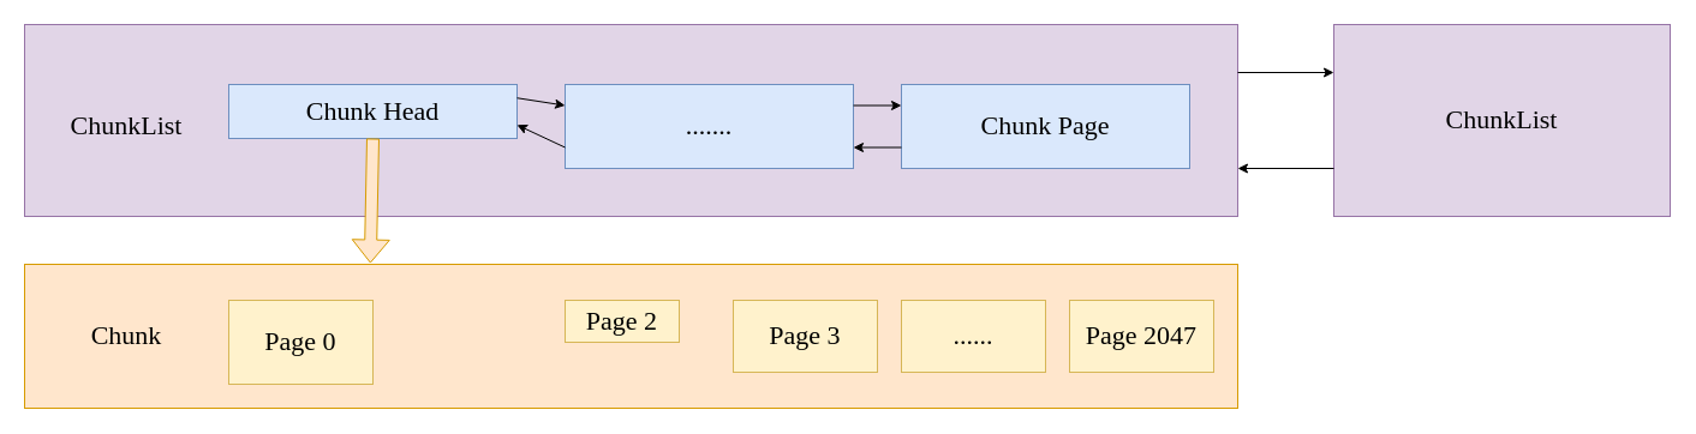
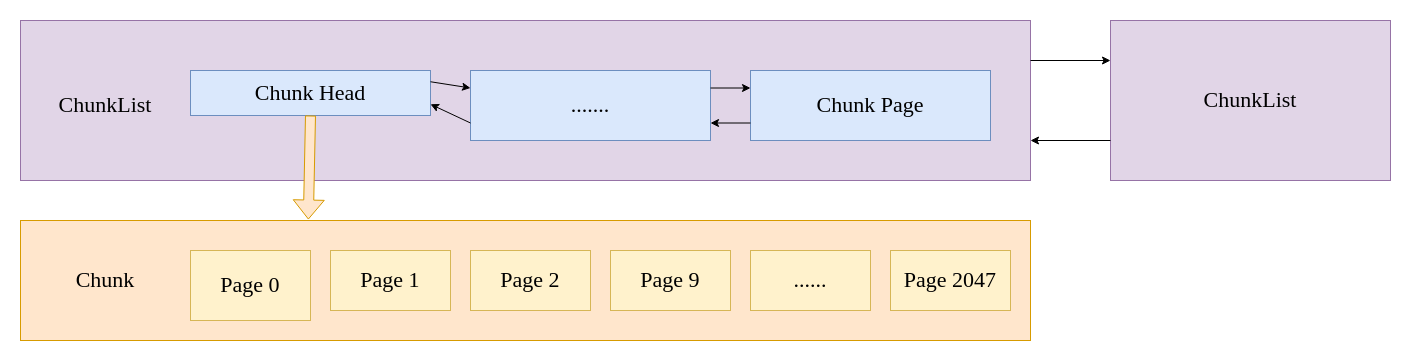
  <mxCell id="0" />
  <mxCell id="1" parent="0" />
  <mxCell id="2" value="" style="rounded=0;whiteSpace=wrap;html=1;fontFamily=Comic Sans MS;fontSize=22;fillColor=#e1d5e7;strokeColor=#9673a6;" vertex="1" parent="1"><mxGeometry x="20" y="20" width="1010" height="160" as="geometry" /></mxCell>
  <mxCell id="3" value="Chunk Head" style="rounded=0;whiteSpace=wrap;html=1;fontSize=22;fontFamily=Comic Sans MS;fillColor=#dae8fc;strokeColor=#6c8ebf;" vertex="1" parent="1"><mxGeometry x="190" y="70" width="240" height="45" as="geometry" /></mxCell>
  <mxCell id="4" value="......." style="rounded=0;whiteSpace=wrap;html=1;fontSize=22;fontFamily=Comic Sans MS;fillColor=#dae8fc;strokeColor=#6c8ebf;" vertex="1" parent="1"><mxGeometry x="470" y="70" width="240" height="70" as="geometry" /></mxCell>
  <mxCell id="5" value="Chunk Page" style="rounded=0;whiteSpace=wrap;html=1;fontSize=22;fontFamily=Comic Sans MS;fillColor=#dae8fc;strokeColor=#6c8ebf;" vertex="1" parent="1"><mxGeometry x="750" y="70" width="240" height="70" as="geometry" /></mxCell>
  <mxCell id="6" value="ChunkList" style="text;html=1;strokeColor=none;fillColor=none;align=center;verticalAlign=middle;whiteSpace=wrap;rounded=0;fontFamily=Comic Sans MS;fontSize=22;" vertex="1" parent="1"><mxGeometry x="50" y="75" width="110" height="60" as="geometry" /></mxCell>
  <mxCell id="7" value="" style="endArrow=classic;html=1;fontFamily=Comic Sans MS;fontSize=22;exitX=1;exitY=0.25;exitDx=0;exitDy=0;entryX=0;entryY=0.25;entryDx=0;entryDy=0;" edge="1" parent="1" source="3" target="4"><mxGeometry width="50" height="50" relative="1" as="geometry"><mxPoint x="310" y="350" as="sourcePoint" /><mxPoint x="360" y="300" as="targetPoint" /></mxGeometry></mxCell>
  <mxCell id="8" value="" style="endArrow=classic;html=1;fontFamily=Comic Sans MS;fontSize=22;exitX=1;exitY=0.25;exitDx=0;exitDy=0;entryX=0;entryY=0.25;entryDx=0;entryDy=0;" edge="1" parent="1" source="4" target="5"><mxGeometry width="50" height="50" relative="1" as="geometry"><mxPoint x="500" y="300" as="sourcePoint" /><mxPoint x="550" y="250" as="targetPoint" /></mxGeometry></mxCell>
  <mxCell id="9" value="" style="endArrow=classic;html=1;fontFamily=Comic Sans MS;fontSize=22;entryX=1;entryY=0.75;entryDx=0;entryDy=0;exitX=0;exitY=0.75;exitDx=0;exitDy=0;" edge="1" parent="1" source="4" target="3"><mxGeometry width="50" height="50" relative="1" as="geometry"><mxPoint x="410" y="280" as="sourcePoint" /><mxPoint x="460" y="230" as="targetPoint" /></mxGeometry></mxCell>
  <mxCell id="10" value="" style="endArrow=classic;html=1;fontFamily=Comic Sans MS;fontSize=22;entryX=1;entryY=0.75;entryDx=0;entryDy=0;exitX=0;exitY=0.75;exitDx=0;exitDy=0;" edge="1" parent="1" source="5" target="4"><mxGeometry width="50" height="50" relative="1" as="geometry"><mxPoint x="550" y="280" as="sourcePoint" /><mxPoint x="600" y="230" as="targetPoint" /></mxGeometry></mxCell>
  <mxCell id="11" value="ChunkList" style="rounded=0;whiteSpace=wrap;html=1;fontFamily=Comic Sans MS;fontSize=22;fillColor=#e1d5e7;strokeColor=#9673a6;" vertex="1" parent="1"><mxGeometry x="1110" y="20" width="280" height="160" as="geometry" /></mxCell>
  <mxCell id="12" value="" style="endArrow=classic;html=1;fontFamily=Comic Sans MS;fontSize=22;exitX=1;exitY=0.25;exitDx=0;exitDy=0;entryX=0;entryY=0.25;entryDx=0;entryDy=0;" edge="1" parent="1" source="2" target="11"><mxGeometry width="50" height="50" relative="1" as="geometry"><mxPoint x="1100" y="370" as="sourcePoint" /><mxPoint x="1150" y="320" as="targetPoint" /></mxGeometry></mxCell>
  <mxCell id="13" value="" style="endArrow=classic;html=1;fontFamily=Comic Sans MS;fontSize=22;entryX=1;entryY=0.75;entryDx=0;entryDy=0;exitX=0;exitY=0.75;exitDx=0;exitDy=0;" edge="1" parent="1" source="11" target="2"><mxGeometry width="50" height="50" relative="1" as="geometry"><mxPoint x="1150" y="380" as="sourcePoint" /><mxPoint x="1200" y="330" as="targetPoint" /></mxGeometry></mxCell>
  <mxCell id="14" value="" style="rounded=0;whiteSpace=wrap;html=1;fontFamily=Comic Sans MS;fontSize=22;fillColor=#ffe6cc;strokeColor=#d79b00;" vertex="1" parent="1"><mxGeometry x="20" y="220" width="1010" height="120" as="geometry" /></mxCell>
  <mxCell id="15" value="Chunk" style="text;html=1;strokeColor=none;fillColor=none;align=center;verticalAlign=middle;whiteSpace=wrap;rounded=0;fontFamily=Comic Sans MS;fontSize=22;" vertex="1" parent="1"><mxGeometry x="65" y="265" width="80" height="30" as="geometry" /></mxCell>
  <mxCell id="16" value="Page 0" style="rounded=0;whiteSpace=wrap;html=1;fontFamily=Comic Sans MS;fontSize=22;fillColor=#fff2cc;strokeColor=#d6b656;" vertex="1" parent="1"><mxGeometry x="190" y="250" width="120" height="70" as="geometry" /></mxCell>
- <mxCell id="18" value="Page 2" style="rounded=0;whiteSpace=wrap;html=1;fontFamily=Comic Sans MS;fontSize=22;fillColor=#fff2cc;strokeColor=#d6b656;" vertex="1" parent="1"><mxGeometry x="470" y="250" width="95" height="35" as="geometry" /></mxCell>
- <mxCell id="19" value="Page 3" style="rounded=0;whiteSpace=wrap;html=1;fontFamily=Comic Sans MS;fontSize=22;fillColor=#fff2cc;strokeColor=#d6b656;" vertex="1" parent="1"><mxGeometry x="610" y="250" width="120" height="60" as="geometry" /></mxCell>
+ <mxCell id="17" value="Page 1" style="rounded=0;whiteSpace=wrap;html=1;fontFamily=Comic Sans MS;fontSize=22;fillColor=#fff2cc;strokeColor=#d6b656;" vertex="1" parent="1"><mxGeometry x="330" y="250" width="120" height="60" as="geometry" /></mxCell>
+ <mxCell id="18" value="Page 2" style="rounded=0;whiteSpace=wrap;html=1;fontFamily=Comic Sans MS;fontSize=22;fillColor=#fff2cc;strokeColor=#d6b656;" vertex="1" parent="1"><mxGeometry x="470" y="250" width="120" height="60" as="geometry" /></mxCell>
+ <mxCell id="19" value="Page 9" style="rounded=0;whiteSpace=wrap;html=1;fontFamily=Comic Sans MS;fontSize=22;fillColor=#fff2cc;strokeColor=#d6b656;" vertex="1" parent="1"><mxGeometry x="610" y="250" width="120" height="60" as="geometry" /></mxCell>
  <mxCell id="20" value="Page 2047" style="rounded=0;whiteSpace=wrap;html=1;fontFamily=Comic Sans MS;fontSize=22;fillColor=#fff2cc;strokeColor=#d6b656;" vertex="1" parent="1"><mxGeometry x="890" y="250" width="120" height="60" as="geometry" /></mxCell>
  <mxCell id="21" value="......" style="rounded=0;whiteSpace=wrap;html=1;fontFamily=Comic Sans MS;fontSize=22;fillColor=#fff2cc;strokeColor=#d6b656;" vertex="1" parent="1"><mxGeometry x="750" y="250" width="120" height="60" as="geometry" /></mxCell>
  <mxCell id="22" value="" style="shape=flexArrow;endArrow=classic;html=1;fontFamily=Comic Sans MS;fontSize=22;exitX=0.5;exitY=1;exitDx=0;exitDy=0;entryX=0.285;entryY=-0.008;entryDx=0;entryDy=0;entryPerimeter=0;fillColor=#ffe6cc;strokeColor=#d79b00;" edge="1" parent="1" source="3" target="14"><mxGeometry width="50" height="50" relative="1" as="geometry"><mxPoint x="-140" y="260" as="sourcePoint" /><mxPoint x="-90" y="210" as="targetPoint" /></mxGeometry></mxCell>
